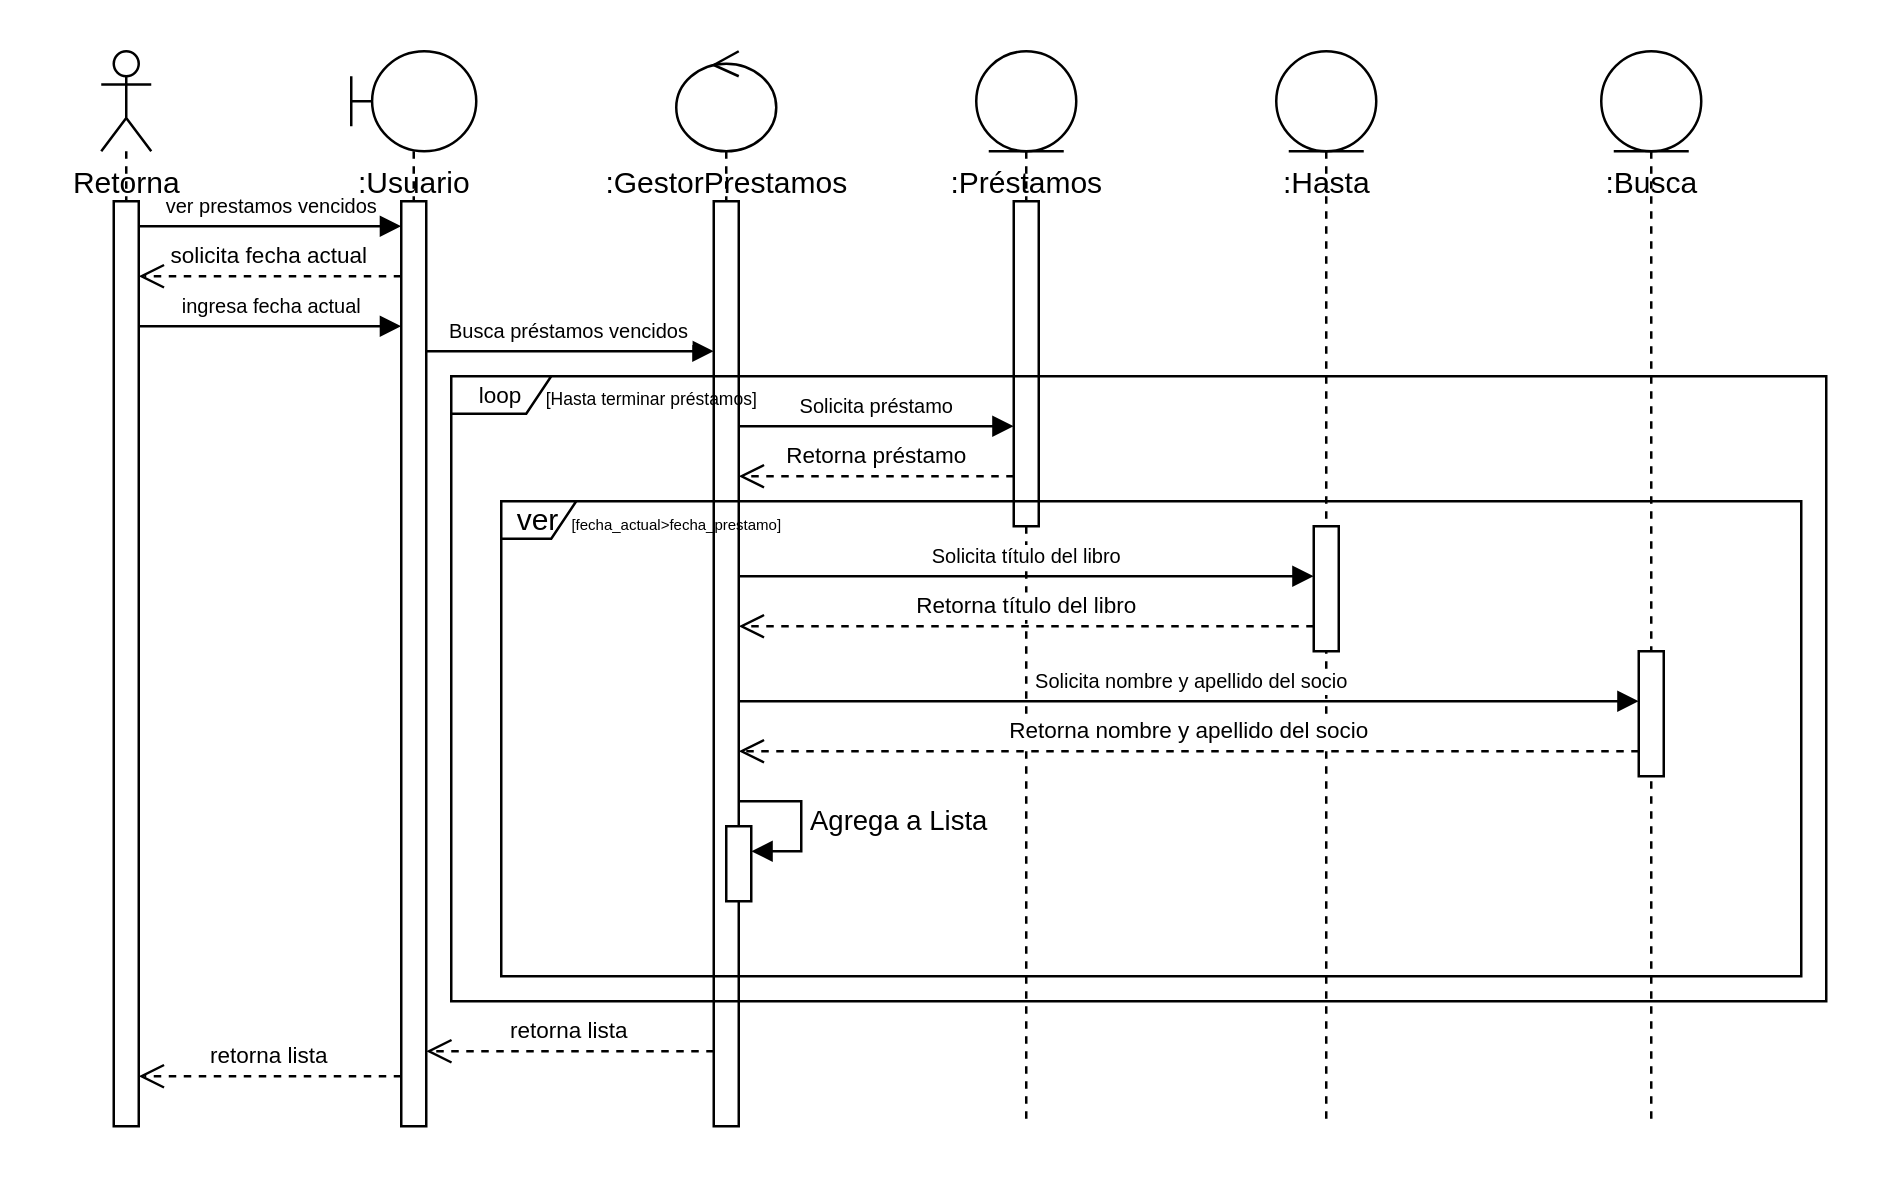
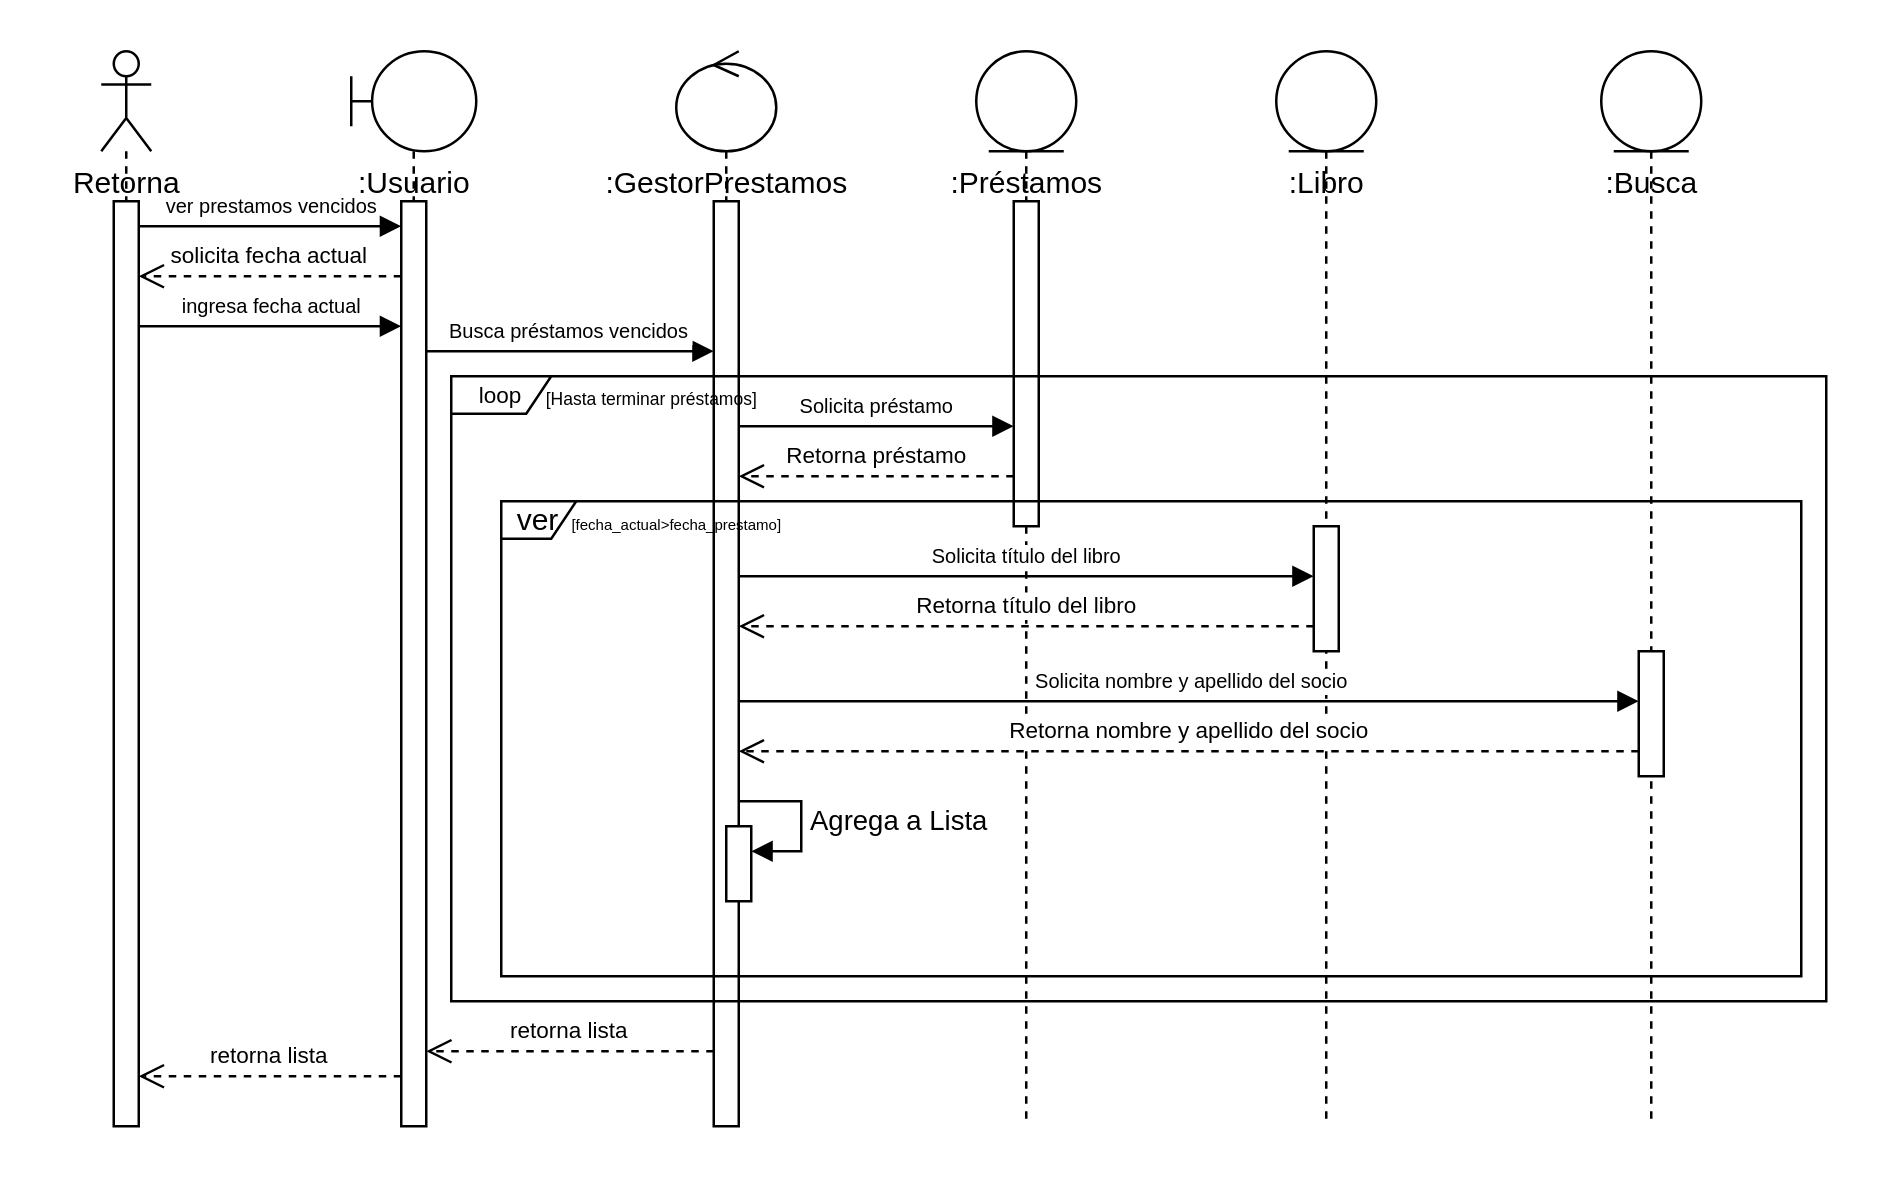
  <mxCell id="0" />
  <mxCell id="1" parent="0" />
  <mxCell id="2" value="" style="shape=umlLifeline;perimeter=lifelinePerimeter;whiteSpace=wrap;html=1;container=1;dropTarget=0;collapsible=0;recursiveResize=0;outlineConnect=0;portConstraint=eastwest;newEdgeStyle={&quot;curved&quot;:0,&quot;rounded&quot;:0};participant=umlActor;" parent="1" vertex="1"><mxGeometry x="40" y="20" width="20" height="430" as="geometry" /></mxCell>
  <mxCell id="3" value="" style="html=1;points=[[0,0,0,0,5],[0,1,0,0,-5],[1,0,0,0,5],[1,1,0,0,-5]];perimeter=orthogonalPerimeter;outlineConnect=0;targetShapes=umlLifeline;portConstraint=eastwest;newEdgeStyle={&quot;curved&quot;:0,&quot;rounded&quot;:0};" parent="2" vertex="1"><mxGeometry x="5" y="60" width="10" height="370" as="geometry" /></mxCell>
  <mxCell id="4" value="" style="shape=umlLifeline;perimeter=lifelinePerimeter;whiteSpace=wrap;html=1;container=1;dropTarget=0;collapsible=0;recursiveResize=0;outlineConnect=0;portConstraint=eastwest;newEdgeStyle={&quot;curved&quot;:0,&quot;rounded&quot;:0};participant=umlBoundary;" parent="1" vertex="1"><mxGeometry x="140" y="20" width="50" height="430" as="geometry" /></mxCell>
  <mxCell id="5" value="" style="html=1;points=[[0,0,0,0,5],[0,1,0,0,-5],[1,0,0,0,5],[1,1,0,0,-5]];perimeter=orthogonalPerimeter;outlineConnect=0;targetShapes=umlLifeline;portConstraint=eastwest;newEdgeStyle={&quot;curved&quot;:0,&quot;rounded&quot;:0};" parent="4" vertex="1"><mxGeometry x="20" y="60" width="10" height="370" as="geometry" /></mxCell>
  <mxCell id="6" value="" style="shape=umlLifeline;perimeter=lifelinePerimeter;whiteSpace=wrap;html=1;container=1;dropTarget=0;collapsible=0;recursiveResize=0;outlineConnect=0;portConstraint=eastwest;newEdgeStyle={&quot;curved&quot;:0,&quot;rounded&quot;:0};participant=umlControl;" parent="1" vertex="1"><mxGeometry x="270" y="20" width="40" height="430" as="geometry" /></mxCell>
  <mxCell id="7" value="" style="html=1;points=[[0,0,0,0,5],[0,1,0,0,-5],[1,0,0,0,5],[1,1,0,0,-5]];perimeter=orthogonalPerimeter;outlineConnect=0;targetShapes=umlLifeline;portConstraint=eastwest;newEdgeStyle={&quot;curved&quot;:0,&quot;rounded&quot;:0};" parent="6" vertex="1"><mxGeometry x="15" y="60" width="10" height="370" as="geometry" /></mxCell>
  <mxCell id="8" value="" style="html=1;points=[[0,0,0,0,5],[0,1,0,0,-5],[1,0,0,0,5],[1,1,0,0,-5]];perimeter=orthogonalPerimeter;outlineConnect=0;targetShapes=umlLifeline;portConstraint=eastwest;newEdgeStyle={&quot;curved&quot;:0,&quot;rounded&quot;:0};" parent="6" vertex="1"><mxGeometry x="20" y="310" width="10" height="30" as="geometry" /></mxCell>
  <mxCell id="9" value="" style="shape=umlLifeline;perimeter=lifelinePerimeter;whiteSpace=wrap;html=1;container=1;dropTarget=0;collapsible=0;recursiveResize=0;outlineConnect=0;portConstraint=eastwest;newEdgeStyle={&quot;curved&quot;:0,&quot;rounded&quot;:0};participant=umlEntity;" parent="1" vertex="1"><mxGeometry x="390" y="20" width="40" height="430" as="geometry" /></mxCell>
  <mxCell id="10" value="" style="html=1;points=[[0,0,0,0,5],[0,1,0,0,-5],[1,0,0,0,5],[1,1,0,0,-5]];perimeter=orthogonalPerimeter;outlineConnect=0;targetShapes=umlLifeline;portConstraint=eastwest;newEdgeStyle={&quot;curved&quot;:0,&quot;rounded&quot;:0};" parent="9" vertex="1"><mxGeometry x="15" y="60" width="10" height="130" as="geometry" /></mxCell>
  <mxCell id="11" value="ver prestamos vencidos" style="html=1;verticalAlign=bottom;endArrow=block;curved=0;rounded=0;fontSize=8;" parent="1" source="3" target="5" edge="1"><mxGeometry width="80" relative="1" as="geometry"><mxPoint x="70" y="100" as="sourcePoint" /><mxPoint x="150" y="100" as="targetPoint" /><Array as="points"><mxPoint x="110" y="90" /></Array></mxGeometry></mxCell>
  <mxCell id="12" value=":Usuario" style="text;html=1;align=center;verticalAlign=middle;resizable=0;points=[];autosize=1;strokeColor=none;fillColor=none;" parent="1" vertex="1"><mxGeometry x="130" y="58" width="70" height="30" as="geometry" /></mxCell>
  <mxCell id="13" value=":GestorPrestamos" style="text;html=1;align=center;verticalAlign=middle;resizable=0;points=[];autosize=1;strokeColor=none;fillColor=none;" parent="1" vertex="1"><mxGeometry x="230" y="58" width="120" height="30" as="geometry" /></mxCell>
  <mxCell id="14" value="solicita fecha actual" style="html=1;verticalAlign=bottom;endArrow=open;dashed=1;endSize=8;curved=0;rounded=0;fontSize=9;" parent="1" source="5" target="3" edge="1"><mxGeometry relative="1" as="geometry"><mxPoint x="160" y="110" as="sourcePoint" /><mxPoint x="80" y="110" as="targetPoint" /><Array as="points"><mxPoint x="110" y="110" /></Array></mxGeometry></mxCell>
  <mxCell id="15" value="ingresa fecha actual" style="html=1;verticalAlign=bottom;endArrow=block;curved=0;rounded=0;fontSize=8;" parent="1" source="3" target="5" edge="1"><mxGeometry width="80" relative="1" as="geometry"><mxPoint x="60" y="140" as="sourcePoint" /><mxPoint x="165" y="140" as="targetPoint" /><Array as="points"><mxPoint x="115" y="130" /></Array></mxGeometry></mxCell>
  <mxCell id="16" value="Busca préstamos vencidos&amp;nbsp;" style="html=1;verticalAlign=bottom;endArrow=block;curved=0;rounded=0;fontSize=8;" parent="1" source="5" target="7" edge="1"><mxGeometry x="0.004" width="80" relative="1" as="geometry"><mxPoint x="180" y="140" as="sourcePoint" /><mxPoint x="285" y="140" as="targetPoint" /><Array as="points"><mxPoint x="235" y="140" /></Array><mxPoint as="offset" /></mxGeometry></mxCell>
  <mxCell id="17" value=":Préstamos" style="text;html=1;align=center;verticalAlign=middle;resizable=0;points=[];autosize=1;strokeColor=none;fillColor=none;" parent="1" vertex="1"><mxGeometry x="370" y="58" width="80" height="30" as="geometry" /></mxCell>
  <mxCell id="18" value="Solicita préstamo" style="html=1;verticalAlign=bottom;endArrow=block;curved=0;rounded=0;fontSize=8;" parent="1" source="7" target="10" edge="1"><mxGeometry x="0.004" width="80" relative="1" as="geometry"><mxPoint x="300" y="180" as="sourcePoint" /><mxPoint x="415" y="180" as="targetPoint" /><Array as="points"><mxPoint x="365" y="170" /></Array><mxPoint as="offset" /></mxGeometry></mxCell>
  <mxCell id="19" value="[Hasta terminar préstamos]" style="text;html=1;align=center;verticalAlign=middle;resizable=0;points=[];autosize=1;strokeColor=none;fillColor=none;fontSize=7;" parent="1" vertex="1"><mxGeometry x="205" y="150" width="110" height="20" as="geometry" /></mxCell>
  <mxCell id="20" value="[fecha_actual&amp;gt;fecha_prestamo]" style="text;html=1;align=center;verticalAlign=middle;resizable=0;points=[];autosize=1;strokeColor=none;fillColor=none;fontSize=6;" parent="1" vertex="1"><mxGeometry x="215" y="200" width="110" height="20" as="geometry" /></mxCell>
  <mxCell id="21" value="Retorna préstamo" style="html=1;verticalAlign=bottom;endArrow=open;dashed=1;endSize=8;curved=0;rounded=0;fontSize=9;" parent="1" source="10" target="7" edge="1"><mxGeometry relative="1" as="geometry"><mxPoint x="395" y="189.67" as="sourcePoint" /><mxPoint x="290" y="189.67" as="targetPoint" /><Array as="points"><mxPoint x="350" y="190" /></Array></mxGeometry></mxCell>
  <mxCell id="22" value="" style="shape=umlLifeline;perimeter=lifelinePerimeter;whiteSpace=wrap;html=1;container=1;dropTarget=0;collapsible=0;recursiveResize=0;outlineConnect=0;portConstraint=eastwest;newEdgeStyle={&quot;curved&quot;:0,&quot;rounded&quot;:0};participant=umlEntity;" parent="1" vertex="1"><mxGeometry x="510" y="20" width="40" height="430" as="geometry" /></mxCell>
  <mxCell id="23" value="" style="html=1;points=[[0,0,0,0,5],[0,1,0,0,-5],[1,0,0,0,5],[1,1,0,0,-5]];perimeter=orthogonalPerimeter;outlineConnect=0;targetShapes=umlLifeline;portConstraint=eastwest;newEdgeStyle={&quot;curved&quot;:0,&quot;rounded&quot;:0};" parent="22" vertex="1"><mxGeometry x="15" y="190" width="10" height="50" as="geometry" /></mxCell>
  <mxCell id="24" value="" style="shape=umlLifeline;perimeter=lifelinePerimeter;whiteSpace=wrap;html=1;container=1;dropTarget=0;collapsible=0;recursiveResize=0;outlineConnect=0;portConstraint=eastwest;newEdgeStyle={&quot;curved&quot;:0,&quot;rounded&quot;:0};participant=umlEntity;" parent="1" vertex="1"><mxGeometry x="640" y="20" width="40" height="430" as="geometry" /></mxCell>
  <mxCell id="25" value="" style="html=1;points=[[0,0,0,0,5],[0,1,0,0,-5],[1,0,0,0,5],[1,1,0,0,-5]];perimeter=orthogonalPerimeter;outlineConnect=0;targetShapes=umlLifeline;portConstraint=eastwest;newEdgeStyle={&quot;curved&quot;:0,&quot;rounded&quot;:0};" parent="24" vertex="1"><mxGeometry x="15" y="240" width="10" height="50" as="geometry" /></mxCell>
- <mxCell id="26" value=":Hasta" style="text;html=1;align=center;verticalAlign=middle;resizable=0;points=[];autosize=1;strokeColor=none;fillColor=none;" parent="1" vertex="1"><mxGeometry x="505" y="58" width="50" height="30" as="geometry" /></mxCell>
+ <mxCell id="26" value=":Libro" style="text;html=1;align=center;verticalAlign=middle;resizable=0;points=[];autosize=1;strokeColor=none;fillColor=none;" parent="1" vertex="1"><mxGeometry x="505" y="58" width="50" height="30" as="geometry" /></mxCell>
  <mxCell id="27" value=":Busca" style="text;html=1;align=center;verticalAlign=middle;resizable=0;points=[];autosize=1;strokeColor=none;fillColor=none;" parent="1" vertex="1"><mxGeometry x="630" y="58" width="60" height="30" as="geometry" /></mxCell>
  <mxCell id="28" value="loop" style="shape=umlFrame;whiteSpace=wrap;html=1;pointerEvents=0;width=40;height=15;fontSize=9;" parent="1" vertex="1"><mxGeometry x="180" y="150" width="550" height="250" as="geometry" /></mxCell>
  <mxCell id="29" value="ver" style="shape=umlFrame;whiteSpace=wrap;html=1;pointerEvents=0;width=30;height=15;" parent="1" vertex="1"><mxGeometry x="200" y="200" width="520" height="190" as="geometry" /></mxCell>
  <mxCell id="30" value="Solicita título del libro" style="html=1;verticalAlign=bottom;endArrow=block;curved=0;rounded=0;fontSize=8;" parent="1" source="7" target="23" edge="1"><mxGeometry x="0.004" width="80" relative="1" as="geometry"><mxPoint x="305" y="230" as="sourcePoint" /><mxPoint x="415" y="230" as="targetPoint" /><Array as="points"><mxPoint x="375" y="230" /></Array><mxPoint as="offset" /></mxGeometry></mxCell>
  <mxCell id="31" value="Retorna título del libro" style="html=1;verticalAlign=bottom;endArrow=open;dashed=1;endSize=8;curved=0;rounded=0;fontSize=9;" parent="1" source="23" target="7" edge="1"><mxGeometry relative="1" as="geometry"><mxPoint x="500" y="250" as="sourcePoint" /><mxPoint x="390" y="250" as="targetPoint" /><Array as="points"><mxPoint x="445" y="250" /></Array></mxGeometry></mxCell>
  <mxCell id="32" value="Solicita nombre y apellido del socio" style="html=1;verticalAlign=bottom;endArrow=block;curved=0;rounded=0;fontSize=8;" parent="1" target="25" edge="1"><mxGeometry x="0.004" width="80" relative="1" as="geometry"><mxPoint x="295" y="280" as="sourcePoint" /><mxPoint x="525" y="280" as="targetPoint" /><Array as="points"><mxPoint x="375" y="280" /></Array><mxPoint as="offset" /></mxGeometry></mxCell>
  <mxCell id="33" value="Retorna nombre y apellido del socio" style="html=1;verticalAlign=bottom;endArrow=open;dashed=1;endSize=8;curved=0;rounded=0;fontSize=9;" parent="1" source="25" target="7" edge="1"><mxGeometry relative="1" as="geometry"><mxPoint x="525" y="300" as="sourcePoint" /><mxPoint x="295" y="300" as="targetPoint" /><Array as="points"><mxPoint x="445" y="300" /></Array></mxGeometry></mxCell>
  <mxCell id="34" value="Agrega a Lista" style="html=1;align=left;spacingLeft=2;endArrow=block;rounded=0;edgeStyle=orthogonalEdgeStyle;curved=0;rounded=0;" parent="1" target="8" edge="1"><mxGeometry relative="1" as="geometry"><mxPoint x="295" y="320" as="sourcePoint" /><Array as="points"><mxPoint x="320" y="320" /><mxPoint x="320" y="340" /></Array></mxGeometry></mxCell>
  <mxCell id="35" value="retorna lista" style="html=1;verticalAlign=bottom;endArrow=open;dashed=1;endSize=8;curved=0;rounded=0;fontSize=9;" parent="1" source="7" target="5" edge="1"><mxGeometry relative="1" as="geometry"><mxPoint x="270" y="430" as="sourcePoint" /><mxPoint x="165" y="430" as="targetPoint" /><Array as="points"><mxPoint x="220" y="420" /></Array></mxGeometry></mxCell>
  <mxCell id="36" value="retorna lista" style="html=1;verticalAlign=bottom;endArrow=open;dashed=1;endSize=8;curved=0;rounded=0;fontSize=9;" parent="1" source="5" target="3" edge="1"><mxGeometry relative="1" as="geometry"><mxPoint x="155" y="430" as="sourcePoint" /><mxPoint x="40" y="430" as="targetPoint" /><Array as="points"><mxPoint x="90" y="430" /></Array></mxGeometry></mxCell>
  <mxCell id="37" value="Retorna" style="text;html=1;align=center;verticalAlign=middle;resizable=0;points=[];autosize=1;strokeColor=none;fillColor=none;" vertex="1" parent="1"><mxGeometry x="20" y="58" width="60" height="30" as="geometry" /></mxCell>
